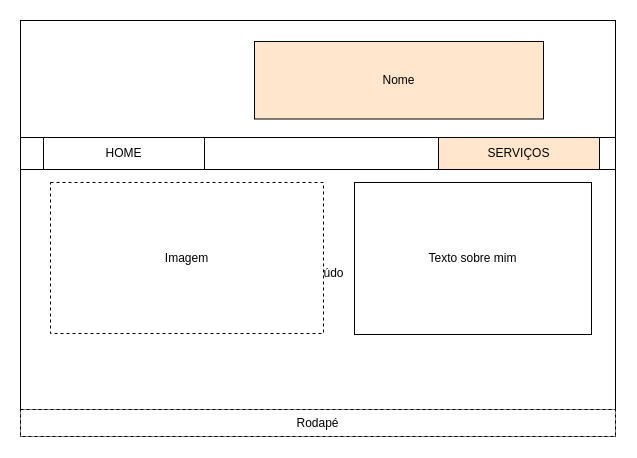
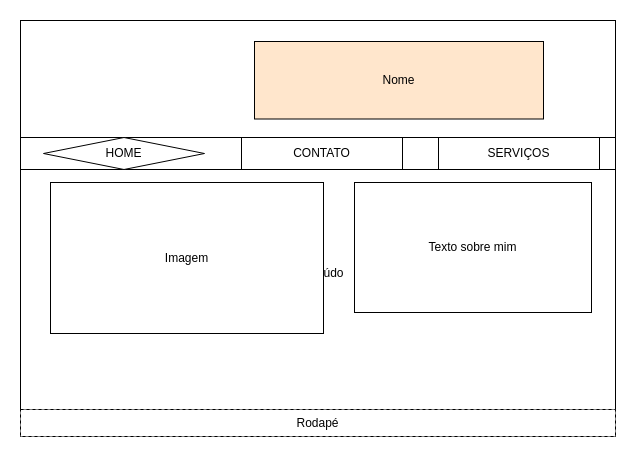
  <mxCell id="0" />
  <mxCell id="1" parent="0" />
  <mxCell id="2" value="" style="rounded=0;whiteSpace=wrap;html=1;" vertex="1" parent="1"><mxGeometry x="20" y="20" width="595" height="416" as="geometry" /></mxCell>
  <mxCell id="3" value="Header" style="rounded=0;whiteSpace=wrap;html=1;" vertex="1" parent="1"><mxGeometry x="20" y="20" width="595" height="117" as="geometry" /></mxCell>
  <mxCell id="4" value="Conteúdo" style="rounded=0;whiteSpace=wrap;html=1;" vertex="1" parent="1"><mxGeometry x="20" y="137" width="595" height="272" as="geometry" /></mxCell>
  <mxCell id="5" value="Rodapé" style="rounded=0;whiteSpace=wrap;html=1;dashed=1;" vertex="1" parent="1"><mxGeometry x="20" y="409" width="595" height="27" as="geometry" /></mxCell>
  <mxCell id="6" value="Nome" style="rounded=0;whiteSpace=wrap;html=1;fillColor=#ffe6cc;" vertex="1" parent="1"><mxGeometry x="254" y="41" width="289" height="77.5" as="geometry" /></mxCell>
  <mxCell id="7" value="" style="rounded=0;whiteSpace=wrap;html=1;" vertex="1" parent="1"><mxGeometry x="20" y="137" width="595" height="32" as="geometry" /></mxCell>
- <mxCell id="8" value="HOME" style="rounded=0;whiteSpace=wrap;html=1;" vertex="1" parent="1"><mxGeometry x="43" y="137" width="161" height="32" as="geometry" /></mxCell>
- <mxCell id="10" value="SERVIÇOS" style="rounded=0;whiteSpace=wrap;html=1;fillColor=#ffe6cc;" vertex="1" parent="1"><mxGeometry x="438" y="137" width="161" height="32" as="geometry" /></mxCell>
- <mxCell id="11" value="Imagem" style="rounded=0;whiteSpace=wrap;html=1;dashed=1;" vertex="1" parent="1"><mxGeometry x="50" y="182" width="273" height="151" as="geometry" /></mxCell>
- <mxCell id="12" value="Texto sobre mim" style="rounded=0;whiteSpace=wrap;html=1;" vertex="1" parent="1"><mxGeometry x="354" y="182" width="237" height="152" as="geometry" /></mxCell>
+ <mxCell id="8" value="HOME" style="rhombus;whiteSpace=wrap;html=1;" vertex="1" parent="1"><mxGeometry x="43" y="137" width="161" height="32" as="geometry" /></mxCell>
+ <mxCell id="9" value="CONTATO" style="rounded=0;whiteSpace=wrap;html=1;" vertex="1" parent="1"><mxGeometry x="241" y="137" width="161" height="32" as="geometry" /></mxCell>
+ <mxCell id="10" value="SERVIÇOS" style="rounded=0;whiteSpace=wrap;html=1;" vertex="1" parent="1"><mxGeometry x="438" y="137" width="161" height="32" as="geometry" /></mxCell>
+ <mxCell id="11" value="Imagem" style="rounded=0;whiteSpace=wrap;html=1;" vertex="1" parent="1"><mxGeometry x="50" y="182" width="273" height="151" as="geometry" /></mxCell>
+ <mxCell id="12" value="Texto sobre mim" style="rounded=0;whiteSpace=wrap;html=1;" vertex="1" parent="1"><mxGeometry x="354" y="182" width="237" height="130" as="geometry" /></mxCell>
